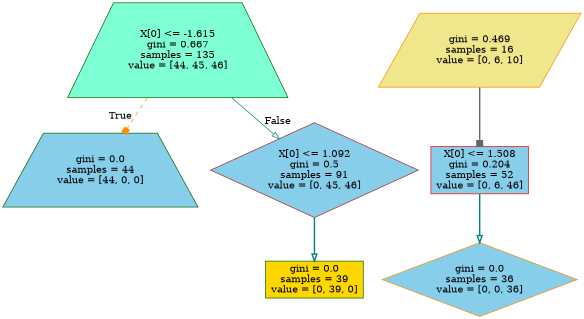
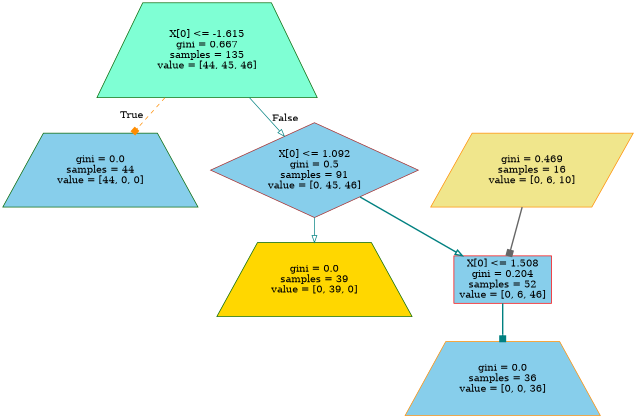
  digraph {
    node [color=darkgreen fillcolor=skyblue shape=trapezium style=filled]
    edge [arrowhead=onormal color=teal style=bold]
    n1 [fillcolor=aquamarine label="X[0] <= -1.615\ngini = 0.667\nsamples = 135\nvalue = [44, 45, 46]"]
    n2 [label="gini = 0.0\nsamples = 44\nvalue = [44, 0, 0]"]
    n3 [color=brown label="X[0] <= 1.092\ngini = 0.5\nsamples = 91\nvalue = [0, 45, 46]" shape=diamond]
-   n4 [fillcolor=gold label="gini = 0.0\nsamples = 39\nvalue = [0, 39, 0]" shape=box]
+   n4 [fillcolor=gold label="gini = 0.0\nsamples = 39\nvalue = [0, 39, 0]"]
    n5 [color=red label="X[0] <= 1.508\ngini = 0.204\nsamples = 52\nvalue = [0, 6, 46]" shape=box]
-   n6 [color=darkorange label="gini = 0.0\nsamples = 36\nvalue = [0, 0, 36]" shape=diamond]
+   n6 [color=darkorange label="gini = 0.0\nsamples = 36\nvalue = [0, 0, 36]"]
    n7 [color=darkorange fillcolor=khaki label="gini = 0.469\nsamples = 16\nvalue = [0, 6, 10]" shape=parallelogram]
    n1 -> n2 [arrowhead=box color=darkorange headlabel=True labelangle=45 labeldistance=2.5 style=dashed]
    n1 -> n3 [headlabel=False labelangle=-45 labeldistance=2.5 style=solid]
-   n3 -> n4
-   n5 -> n6
+   n3 -> n4 [style=solid]
+   n3 -> n5
+   n5 -> n6 [arrowhead=box]
    n7 -> n5 [arrowhead=box color=gray40]
  }
